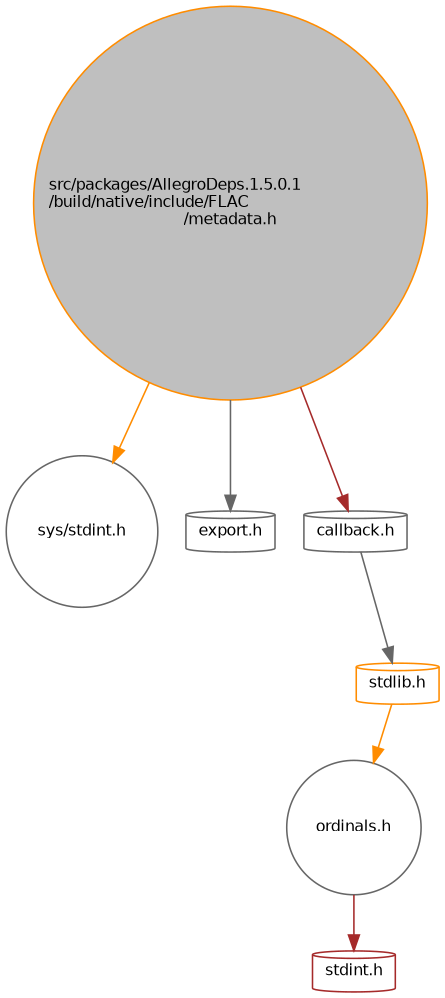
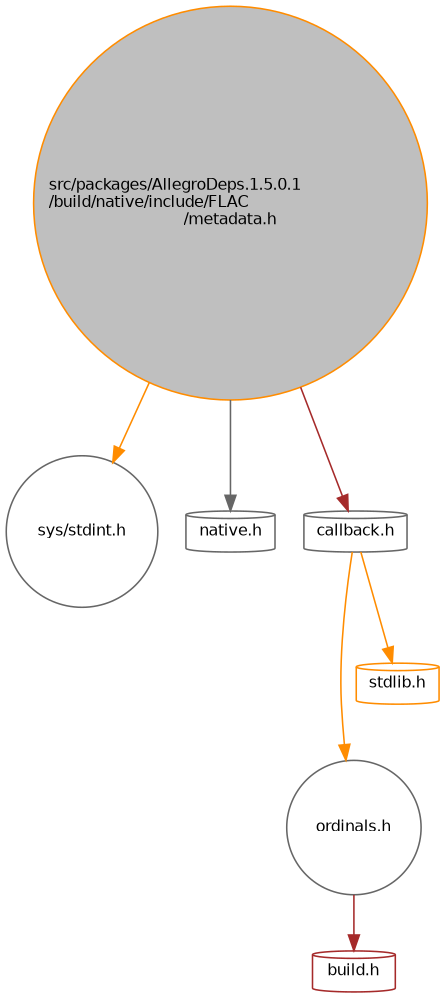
  digraph {
    node [color=gray40 fillcolor=white fontname=Helvetica fontsize=10 shape=cylinder style=filled]
    edge [color=darkorange fontname=Helvetica fontsize=10 labelfontname=Helvetica labelfontsize=10 style=solid]
    n1 [color=darkorange fillcolor=grey75 fontcolor=black height=0.2 label="src/packages/AllegroDeps.1.5.0.1\l/build/native/include/FLAC\l/metadata.h" shape=circle width=0.4]
    n2 [height=0.2 label="sys/stdint.h" shape=circle width=0.4]
-   n3 [height=0.2 label="export.h" width=0.4]
+   n3 [height=0.2 label="native.h" width=0.4]
    n4 [height=0.2 label="callback.h" width=0.4]
    n5 [height=0.2 label="ordinals.h" shape=circle width=0.4]
    n6 [color=darkorange height=0.2 label="stdlib.h" width=0.4]
-   n7 [color=brown height=0.2 label="stdint.h" width=0.4]
+   n7 [color=brown height=0.2 label="build.h" width=0.4]
    n1 -> n2
    n1 -> n3 [color=gray40]
    n1 -> n4 [color=brown]
-   n6 -> n5
-   n4 -> n6 [color=gray40]
+   n4 -> n5
+   n4 -> n6
    n5 -> n7 [color=brown]
  }
